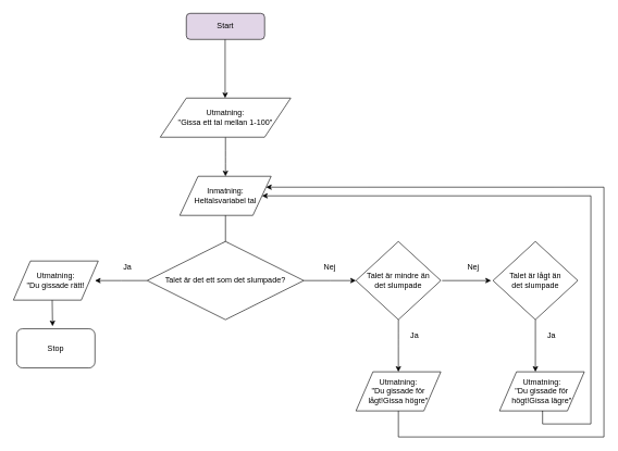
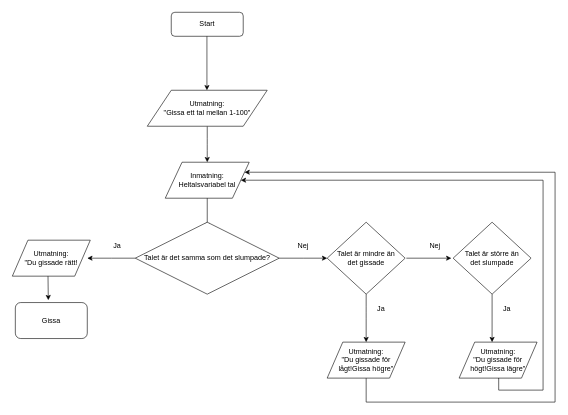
  <mxCell id="0" />
  <mxCell id="1" parent="0" />
- <mxCell id="2" value="Start" style="rounded=1;whiteSpace=wrap;html=1;fillColor=#e1d5e7;" parent="1" vertex="1"><mxGeometry x="285" y="20" width="120" height="40" as="geometry" /></mxCell>
+ <mxCell id="2" value="Start" style="rounded=1;whiteSpace=wrap;html=1;" parent="1" vertex="1"><mxGeometry x="285" y="20" width="120" height="40" as="geometry" /></mxCell>
  <mxCell id="3" value="" style="endArrow=classic;html=1;" parent="1" edge="1"><mxGeometry width="50" height="50" relative="1" as="geometry"><mxPoint x="344.5" y="60" as="sourcePoint" /><mxPoint x="344.5" y="150" as="targetPoint" /></mxGeometry></mxCell>
  <mxCell id="4" value="" style="endArrow=classic;html=1;" parent="1" edge="1"><mxGeometry width="50" height="50" relative="1" as="geometry"><mxPoint x="345" y="210" as="sourcePoint" /><mxPoint x="345" y="270" as="targetPoint" /><Array as="points"><mxPoint x="345" y="240" /></Array></mxGeometry></mxCell>
  <mxCell id="5" value="Utmatning:&lt;br&gt;&quot;Gissa ett tal mellan 1-100&quot;" style="shape=parallelogram;perimeter=parallelogramPerimeter;whiteSpace=wrap;html=1;" parent="1" vertex="1"><mxGeometry x="245" y="150" width="200" height="60" as="geometry" /></mxCell>
  <mxCell id="6" value="Inmatning:&lt;br&gt;Heltalsvariabel tal" style="shape=parallelogram;perimeter=parallelogramPerimeter;whiteSpace=wrap;html=1;" parent="1" vertex="1"><mxGeometry x="275" y="270" width="140" height="60" as="geometry" /></mxCell>
  <mxCell id="7" value="" style="endArrow=classic;html=1;" parent="1" edge="1"><mxGeometry width="50" height="50" relative="1" as="geometry"><mxPoint x="345" y="330" as="sourcePoint" /><mxPoint x="345" y="380" as="targetPoint" /></mxGeometry></mxCell>
  <mxCell id="8" value="" style="edgeStyle=orthogonalEdgeStyle;rounded=0;orthogonalLoop=1;jettySize=auto;html=1;" parent="1" source="10" edge="1"><mxGeometry relative="1" as="geometry"><mxPoint x="545" y="430" as="targetPoint" /></mxGeometry></mxCell>
  <mxCell id="9" value="" style="edgeStyle=orthogonalEdgeStyle;rounded=0;orthogonalLoop=1;jettySize=auto;html=1;" parent="1" source="10" edge="1"><mxGeometry relative="1" as="geometry"><mxPoint x="145" y="430" as="targetPoint" /></mxGeometry></mxCell>
- <mxCell id="10" value="Talet är det ett som det slumpade?" style="rhombus;whiteSpace=wrap;html=1;" parent="1" vertex="1"><mxGeometry x="225" y="370" width="240" height="120" as="geometry" /></mxCell>
+ <mxCell id="10" value="Talet är det samma som det slumpade?" style="rhombus;whiteSpace=wrap;html=1;" parent="1" vertex="1"><mxGeometry x="225" y="370" width="240" height="120" as="geometry" /></mxCell>
  <mxCell id="11" value="Utmatning:&lt;br&gt;&quot;Du gissade rätt!" style="shape=parallelogram;perimeter=parallelogramPerimeter;whiteSpace=wrap;html=1;" parent="1" vertex="1"><mxGeometry x="20" y="400" width="130" height="60" as="geometry" /></mxCell>
  <mxCell id="12" style="edgeStyle=orthogonalEdgeStyle;rounded=0;orthogonalLoop=1;jettySize=auto;html=1;exitX=0.5;exitY=1;exitDx=0;exitDy=0;entryX=1;entryY=0.25;entryDx=0;entryDy=0;" edge="1" parent="1" source="13" target="6"><mxGeometry relative="1" as="geometry"><Array as="points"><mxPoint x="610" y="670" /><mxPoint x="925" y="670" /><mxPoint x="925" y="287" /></Array></mxGeometry></mxCell>
  <mxCell id="13" value="Utmatning:&lt;br&gt;&quot;Du gissade för lågt!Gissa högre&quot;" style="shape=parallelogram;perimeter=parallelogramPerimeter;whiteSpace=wrap;html=1;" parent="1" vertex="1"><mxGeometry x="545" y="570" width="130" height="60" as="geometry" /></mxCell>
  <mxCell id="14" style="edgeStyle=orthogonalEdgeStyle;rounded=0;orthogonalLoop=1;jettySize=auto;html=1;exitX=0.5;exitY=1;exitDx=0;exitDy=0;entryX=1;entryY=0.5;entryDx=0;entryDy=0;" edge="1" parent="1" source="15" target="6"><mxGeometry relative="1" as="geometry"><Array as="points"><mxPoint x="831" y="650" /><mxPoint x="905" y="650" /><mxPoint x="905" y="300" /></Array></mxGeometry></mxCell>
  <mxCell id="15" value="Utmatning:&lt;br&gt;&quot;Du gissade för högt!Gissa lägre&quot;" style="shape=parallelogram;perimeter=parallelogramPerimeter;whiteSpace=wrap;html=1;" parent="1" vertex="1"><mxGeometry x="765" y="570" width="130" height="60" as="geometry" /></mxCell>
  <mxCell id="16" value="Ja" style="text;html=1;strokeColor=none;fillColor=none;align=center;verticalAlign=middle;whiteSpace=wrap;rounded=0;" parent="1" vertex="1"><mxGeometry x="175" y="400" width="40" height="20" as="geometry" /></mxCell>
  <mxCell id="17" value="Nej" style="text;html=1;strokeColor=none;fillColor=none;align=center;verticalAlign=middle;whiteSpace=wrap;rounded=0;" parent="1" vertex="1"><mxGeometry x="485" y="400" width="40" height="20" as="geometry" /></mxCell>
  <mxCell id="18" value="Nej" style="text;html=1;strokeColor=none;fillColor=none;align=center;verticalAlign=middle;whiteSpace=wrap;rounded=0;" parent="1" vertex="1"><mxGeometry x="705" y="400" width="40" height="20" as="geometry" /></mxCell>
- <mxCell id="19" value="Talet är mindre än&lt;br&gt;det slumpade" style="rhombus;whiteSpace=wrap;html=1;" parent="1" vertex="1"><mxGeometry x="545" y="370" width="130" height="120" as="geometry" /></mxCell>
+ <mxCell id="19" value="Talet är mindre än&lt;br&gt;det gissade" style="rhombus;whiteSpace=wrap;html=1;" parent="1" vertex="1"><mxGeometry x="545" y="370" width="130" height="120" as="geometry" /></mxCell>
  <mxCell id="20" value="" style="endArrow=classic;html=1;exitX=0.5;exitY=1;exitDx=0;exitDy=0;" parent="1" source="19" target="13" edge="1"><mxGeometry width="50" height="50" relative="1" as="geometry"><mxPoint x="585" y="539" as="sourcePoint" /><mxPoint x="635" y="489" as="targetPoint" /><Array as="points"><mxPoint x="610" y="520" /></Array></mxGeometry></mxCell>
  <mxCell id="21" value="" style="endArrow=classic;html=1;" parent="1" edge="1"><mxGeometry width="50" height="50" relative="1" as="geometry"><mxPoint x="677" y="430" as="sourcePoint" /><mxPoint x="752" y="430" as="targetPoint" /><Array as="points" /></mxGeometry></mxCell>
  <mxCell id="22" style="edgeStyle=orthogonalEdgeStyle;rounded=0;orthogonalLoop=1;jettySize=auto;html=1;exitX=0.5;exitY=1;exitDx=0;exitDy=0;entryX=0.423;entryY=0;entryDx=0;entryDy=0;entryPerimeter=0;" parent="1" source="23" target="15" edge="1"><mxGeometry relative="1" as="geometry" /></mxCell>
- <mxCell id="23" value="Talet är lågt än&lt;br&gt;det slumpade" style="rhombus;whiteSpace=wrap;html=1;" parent="1" vertex="1"><mxGeometry x="755" y="370" width="130" height="120" as="geometry" /></mxCell>
+ <mxCell id="23" value="Talet är större än&lt;br&gt;det slumpade" style="rhombus;whiteSpace=wrap;html=1;" parent="1" vertex="1"><mxGeometry x="755" y="370" width="130" height="120" as="geometry" /></mxCell>
  <mxCell id="24" value="Ja" style="text;html=1;strokeColor=none;fillColor=none;align=center;verticalAlign=middle;whiteSpace=wrap;rounded=0;" parent="1" vertex="1"><mxGeometry x="615" y="504" width="40" height="20" as="geometry" /></mxCell>
  <mxCell id="25" value="Ja" style="text;html=1;strokeColor=none;fillColor=none;align=center;verticalAlign=middle;whiteSpace=wrap;rounded=0;" parent="1" vertex="1"><mxGeometry x="825" y="504" width="40" height="20" as="geometry" /></mxCell>
- <mxCell id="26" value="Stop" style="rounded=1;whiteSpace=wrap;html=1;" parent="1" vertex="1"><mxGeometry x="25" y="504" width="120" height="60" as="geometry" /></mxCell>
+ <mxCell id="26" value="Gissa" style="rounded=1;whiteSpace=wrap;html=1;" parent="1" vertex="1"><mxGeometry x="25" y="504" width="120" height="60" as="geometry" /></mxCell>
  <mxCell id="27" value="" style="endArrow=classic;html=1;" parent="1" edge="1"><mxGeometry width="50" height="50" relative="1" as="geometry"><mxPoint x="79.5" y="460" as="sourcePoint" /><mxPoint x="80" y="500" as="targetPoint" /></mxGeometry></mxCell>
